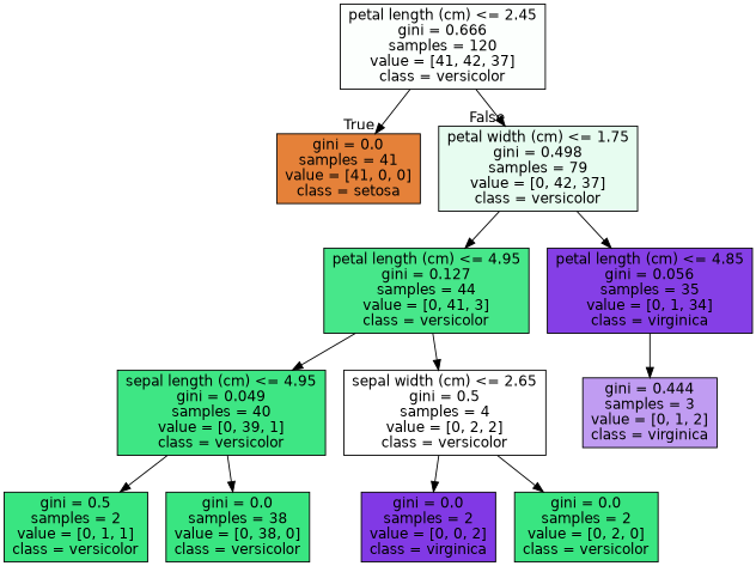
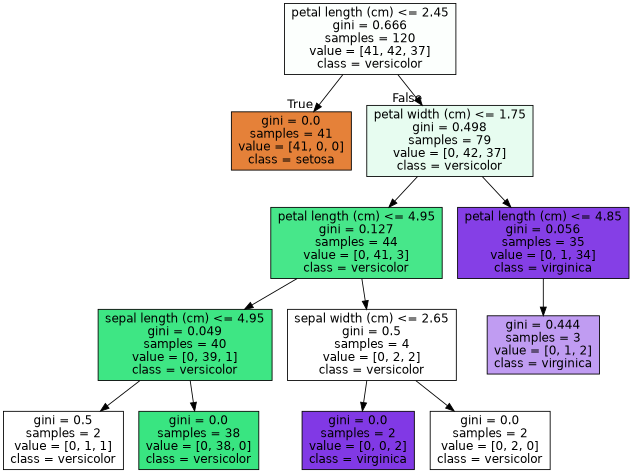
  digraph {
    node [color=black fillcolor="#ffffff" fontname=helvetica shape=box style=filled]
    edge [fontname=helvetica]
    n1 [fillcolor="#fcfffd" label="petal length (cm) <= 2.45\ngini = 0.666\nsamples = 120\nvalue = [41, 42, 37]\nclass = versicolor"]
    n2 [fillcolor="#e58139" label="gini = 0.0\nsamples = 41\nvalue = [41, 0, 0]\nclass = setosa"]
    n3 [fillcolor="#e7fcf0" label="petal width (cm) <= 1.75\ngini = 0.498\nsamples = 79\nvalue = [0, 42, 37]\nclass = versicolor"]
    n4 [fillcolor="#47e78a" label="petal length (cm) <= 4.95\ngini = 0.127\nsamples = 44\nvalue = [0, 41, 3]\nclass = versicolor"]
    n5 [fillcolor="#853fe6" label="petal length (cm) <= 4.85\ngini = 0.056\nsamples = 35\nvalue = [0, 1, 34]\nclass = virginica"]
    n6 [fillcolor="#3ee684" label="sepal length (cm) <= 4.95\ngini = 0.049\nsamples = 40\nvalue = [0, 39, 1]\nclass = versicolor"]
    n7 [label="sepal width (cm) <= 2.65\ngini = 0.5\nsamples = 4\nvalue = [0, 2, 2]\nclass = versicolor"]
    n8 [fillcolor="#c09cf2" label="gini = 0.444\nsamples = 3\nvalue = [0, 1, 2]\nclass = virginica"]
-   n9 [fillcolor="#39e581" label="gini = 0.5\nsamples = 2\nvalue = [0, 1, 1]\nclass = versicolor"]
+   n9 [label="gini = 0.5\nsamples = 2\nvalue = [0, 1, 1]\nclass = versicolor"]
    n10 [fillcolor="#39e581" label="gini = 0.0\nsamples = 38\nvalue = [0, 38, 0]\nclass = versicolor"]
    n11 [fillcolor="#8139e5" label="gini = 0.0\nsamples = 2\nvalue = [0, 0, 2]\nclass = virginica"]
-   n12 [fillcolor="#39e581" label="gini = 0.0\nsamples = 2\nvalue = [0, 2, 0]\nclass = versicolor"]
+   n12 [label="gini = 0.0\nsamples = 2\nvalue = [0, 2, 0]\nclass = versicolor"]
    n1 -> n2 [headlabel=True labelangle=45 labeldistance=2.5]
    n1 -> n3 [headlabel=False labelangle=-45 labeldistance=2.5]
    n3 -> n4
    n3 -> n5
    n4 -> n6
    n4 -> n7
    n5 -> n8
    n6 -> n9
    n6 -> n10
    n7 -> n11
    n7 -> n12
  }
